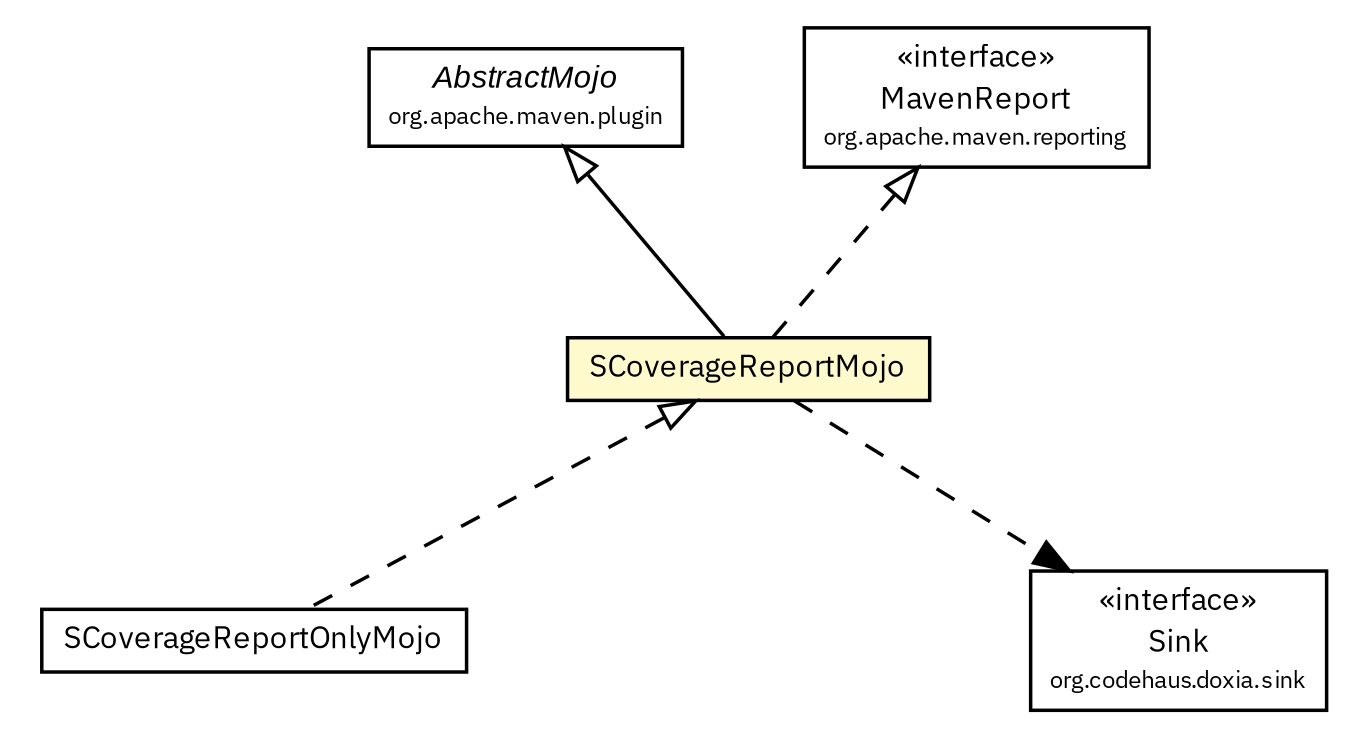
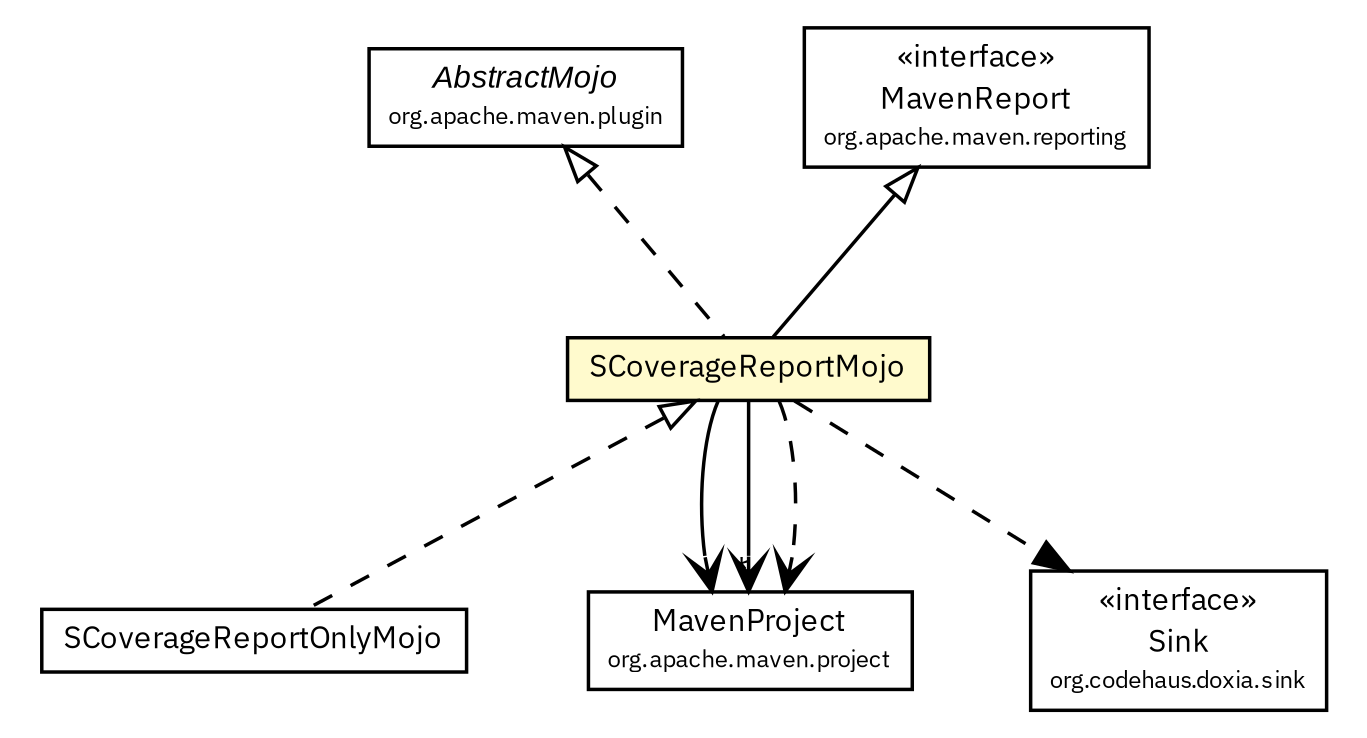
  digraph {
    fontname="IBM Plex Sans"
    nodesep=0.25
    ranksep=0.5
    node [fontcolor=black fontname="IBM Plex Sans" fontsize=9.0 shape=plaintext]
    edge [fontname="IBM Plex Sans" fontsize=10.0 headport=p labelfontname=arial labelfontsize=10 style=dashed tailport=p color=black fontcolor=black]
    n1 [label=<<table title="org.scoverage.plugin.SCoverageReportOnlyMojo" border="0" cellborder="1" cellspacing="0" cellpadding="2" port="p" href="./SCoverageReportOnlyMojo.html"> 		<tr><td><table border="0" cellspacing="0" cellpadding="1"> <tr><td align="center" balign="center"> SCoverageReportOnlyMojo </td></tr> 		</table></td></tr> 		</table>>]
    n2 [label=<<table title="org.scoverage.plugin.SCoverageReportMojo" border="0" cellborder="1" cellspacing="0" cellpadding="2" port="p" bgcolor="lemonChiffon" href="./SCoverageReportMojo.html"> 		<tr><td><table border="0" cellspacing="0" cellpadding="1"> <tr><td align="center" balign="center"> SCoverageReportMojo </td></tr> 		</table></td></tr> 		</table>>]
+   n3 [label=<<table title="org.apache.maven.project.MavenProject" border="0" cellborder="1" cellspacing="0" cellpadding="2" port="p" href="http://maven.apache.org/ref/2.2.1/maven-project/apidocs/org/apache/maven/project/MavenProject.html"> 		<tr><td><table border="0" cellspacing="0" cellpadding="1"> <tr><td align="center" balign="center"> MavenProject </td></tr> <tr><td align="center" balign="center"><font point-size="7.0"> org.apache.maven.project </font></td></tr> 		</table></td></tr> 		</table>>]
    n4 [label=<<table title="org.codehaus.doxia.sink.Sink" border="0" cellborder="1" cellspacing="0" cellpadding="2" port="p" href="http://maven.apache.org/doxia/doxia/apidocs/org/codehaus/doxia/sink/Sink.html"> 		<tr><td><table border="0" cellspacing="0" cellpadding="1"> <tr><td align="center" balign="center"> &#171;interface&#187; </td></tr> <tr><td align="center" balign="center"> Sink </td></tr> <tr><td align="center" balign="center"><font point-size="7.0"> org.codehaus.doxia.sink </font></td></tr> 		</table></td></tr> 		</table>>]
    n5 [label=<<table title="org.apache.maven.plugin.AbstractMojo" border="0" cellborder="1" cellspacing="0" cellpadding="2" port="p" href="http://maven.apache.org/ref/2.2.1/maven-plugin-api/apidocs/org/apache/maven/plugin/AbstractMojo.html"> 		<tr><td><table border="0" cellspacing="0" cellpadding="1"> <tr><td align="center" balign="center"><font face="arial italic"> AbstractMojo </font></td></tr> <tr><td align="center" balign="center"><font point-size="7.0"> org.apache.maven.plugin </font></td></tr> 		</table></td></tr> 		</table>>]
    n6 [label=<<table title="org.apache.maven.reporting.MavenReport" border="0" cellborder="1" cellspacing="0" cellpadding="2" port="p" href="http://maven.apache.org/ref/2.2.1/maven-reporting/maven-reporting-api/apidocs/org/apache/maven/reporting/MavenReport.html"> 		<tr><td><table border="0" cellspacing="0" cellpadding="1"> <tr><td align="center" balign="center"> &#171;interface&#187; </td></tr> <tr><td align="center" balign="center"> MavenReport </td></tr> <tr><td align="center" balign="center"><font point-size="7.0"> org.apache.maven.reporting </font></td></tr> 		</table></td></tr> 		</table>>]
    n2 -> n1 [arrowtail=empty dir=back fontsize=10 color="" fontcolor=""]
+   n2 -> n3 [arrowhead=open style=""]
+   n2 -> n3 [arrowhead=open headlabel="*" style=""]
+   n2 -> n3 [arrowhead=open]
    n2 -> n4 [arrowhead=normal]
-   n5 -> n2 [arrowtail=empty dir=back fontsize=10 style="" color="" fontcolor=""]
-   n6 -> n2 [arrowtail=empty dir=back fontsize=10 color="" fontcolor=""]
+   n5 -> n2 [arrowtail=empty dir=back fontsize=10 color="" fontcolor=""]
+   n6 -> n2 [arrowtail=empty dir=back fontsize=10 style=solid color="" fontcolor=""]
  }
